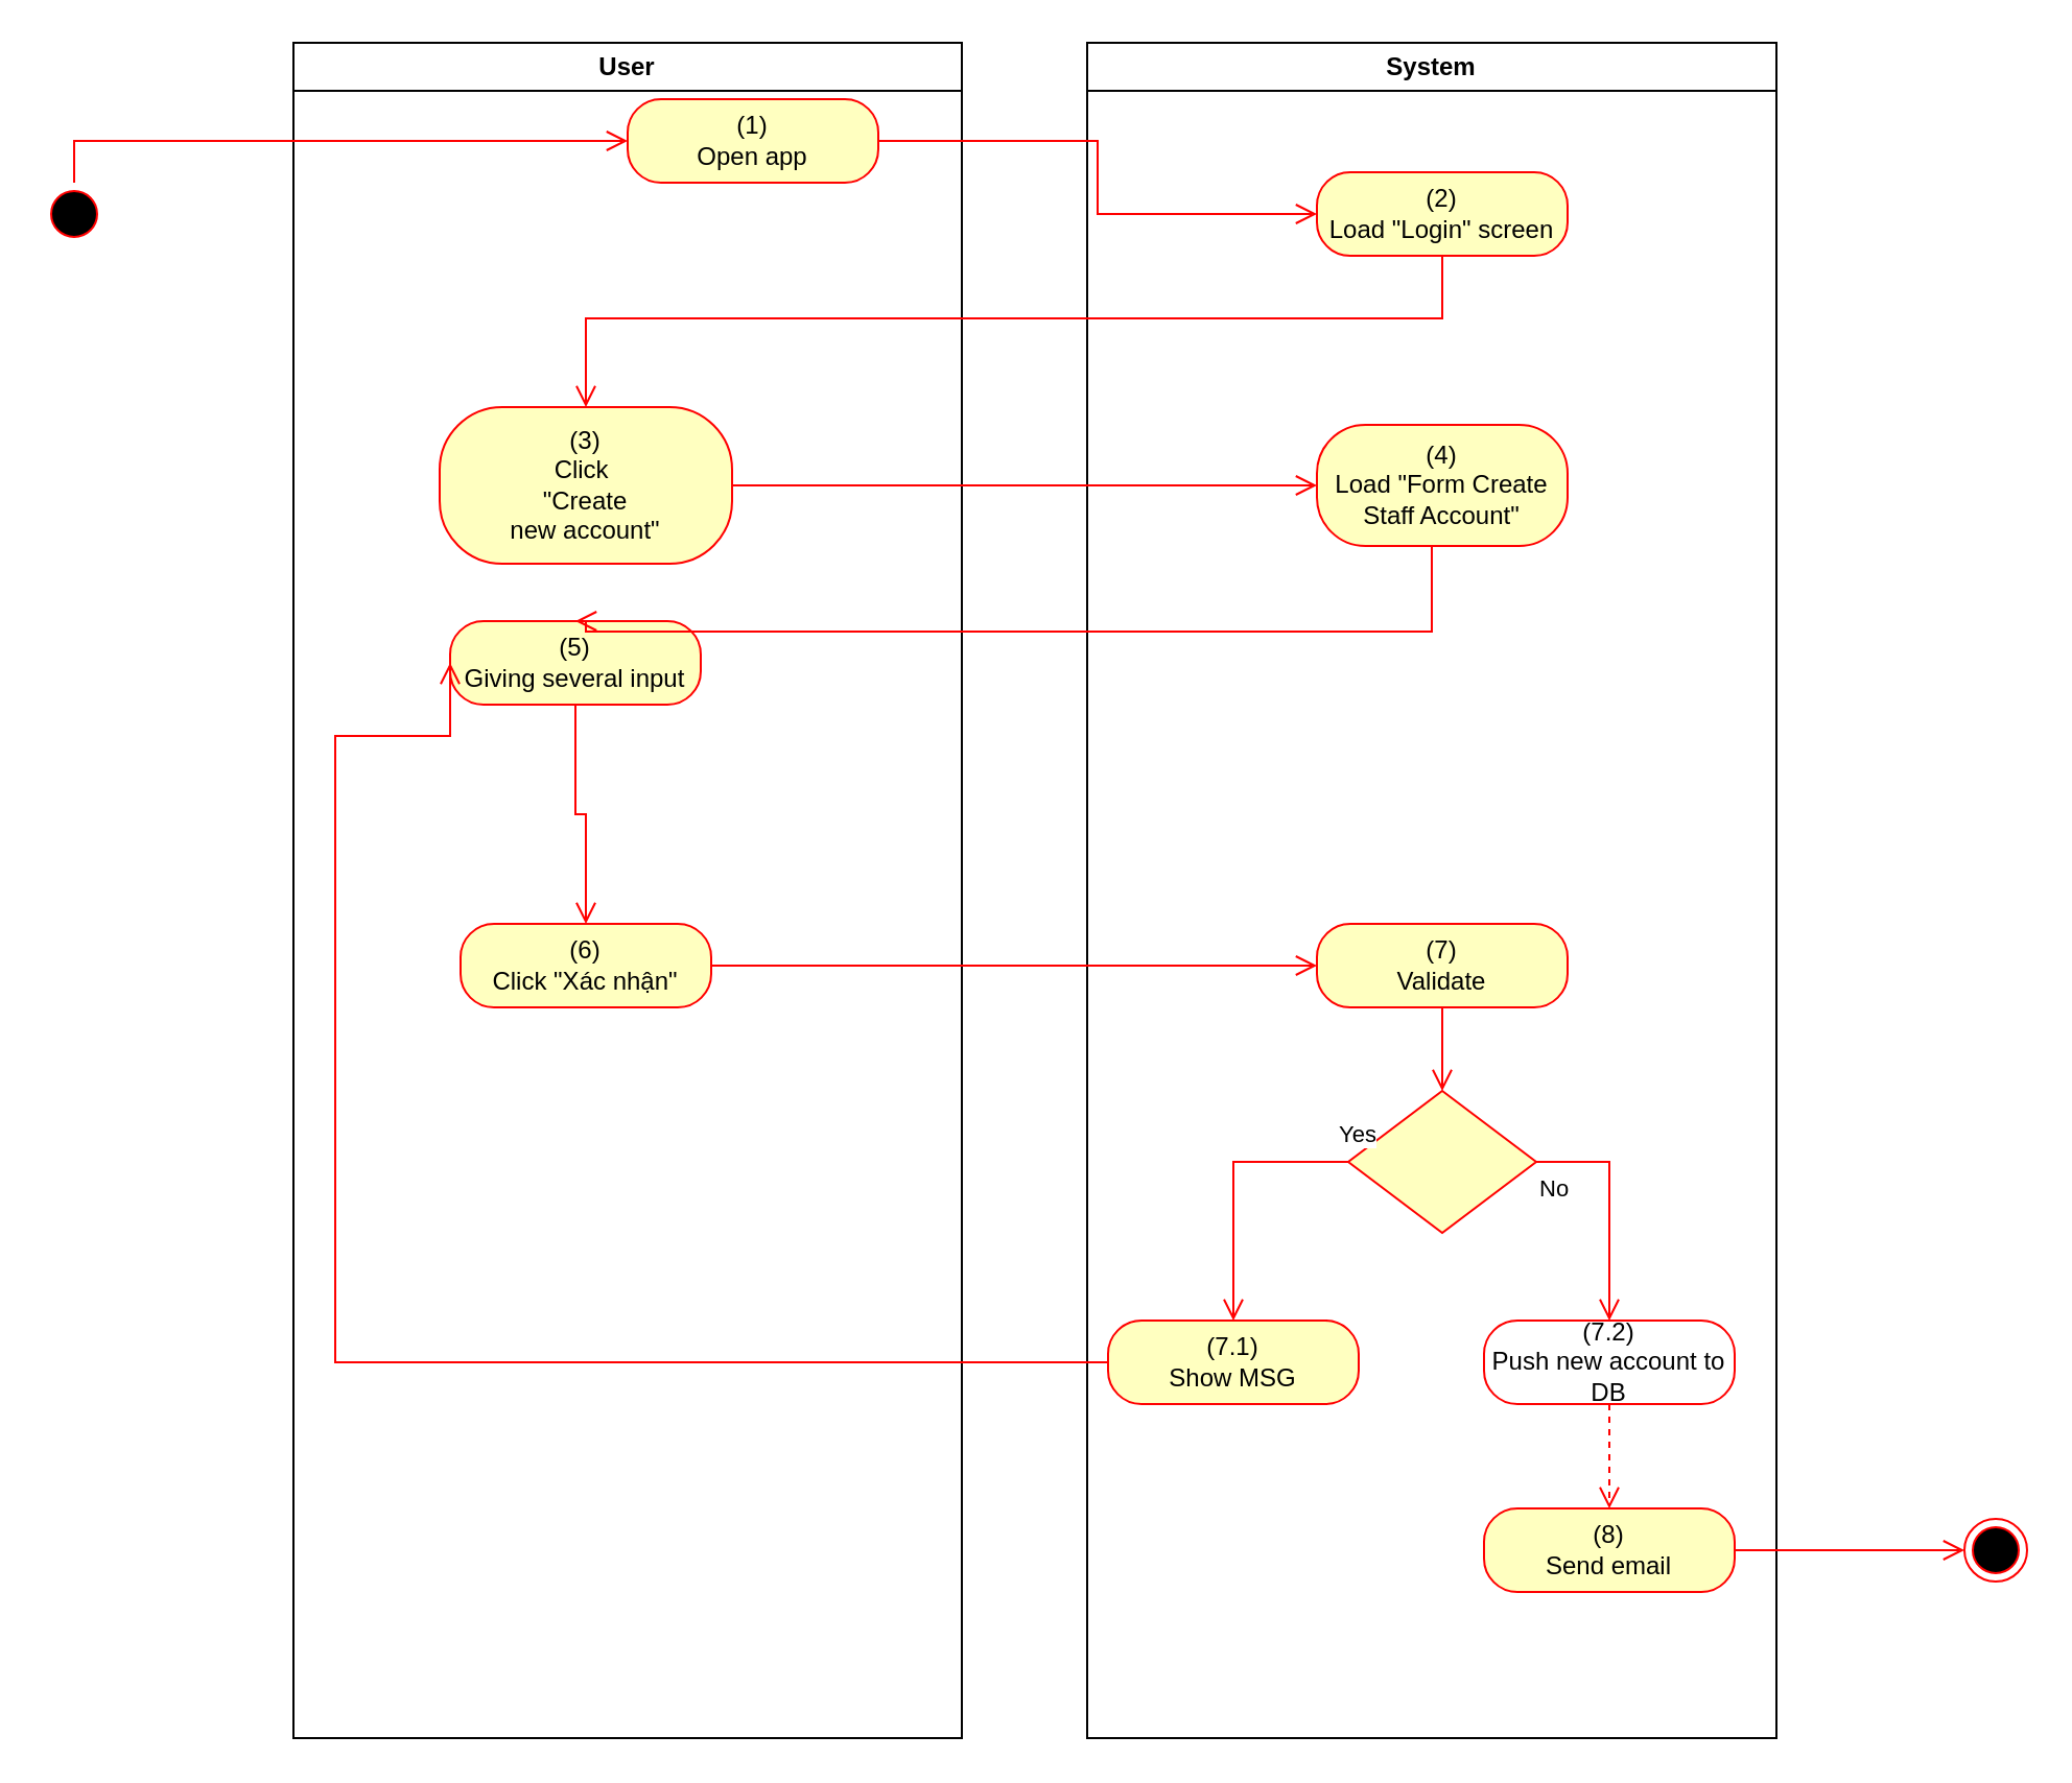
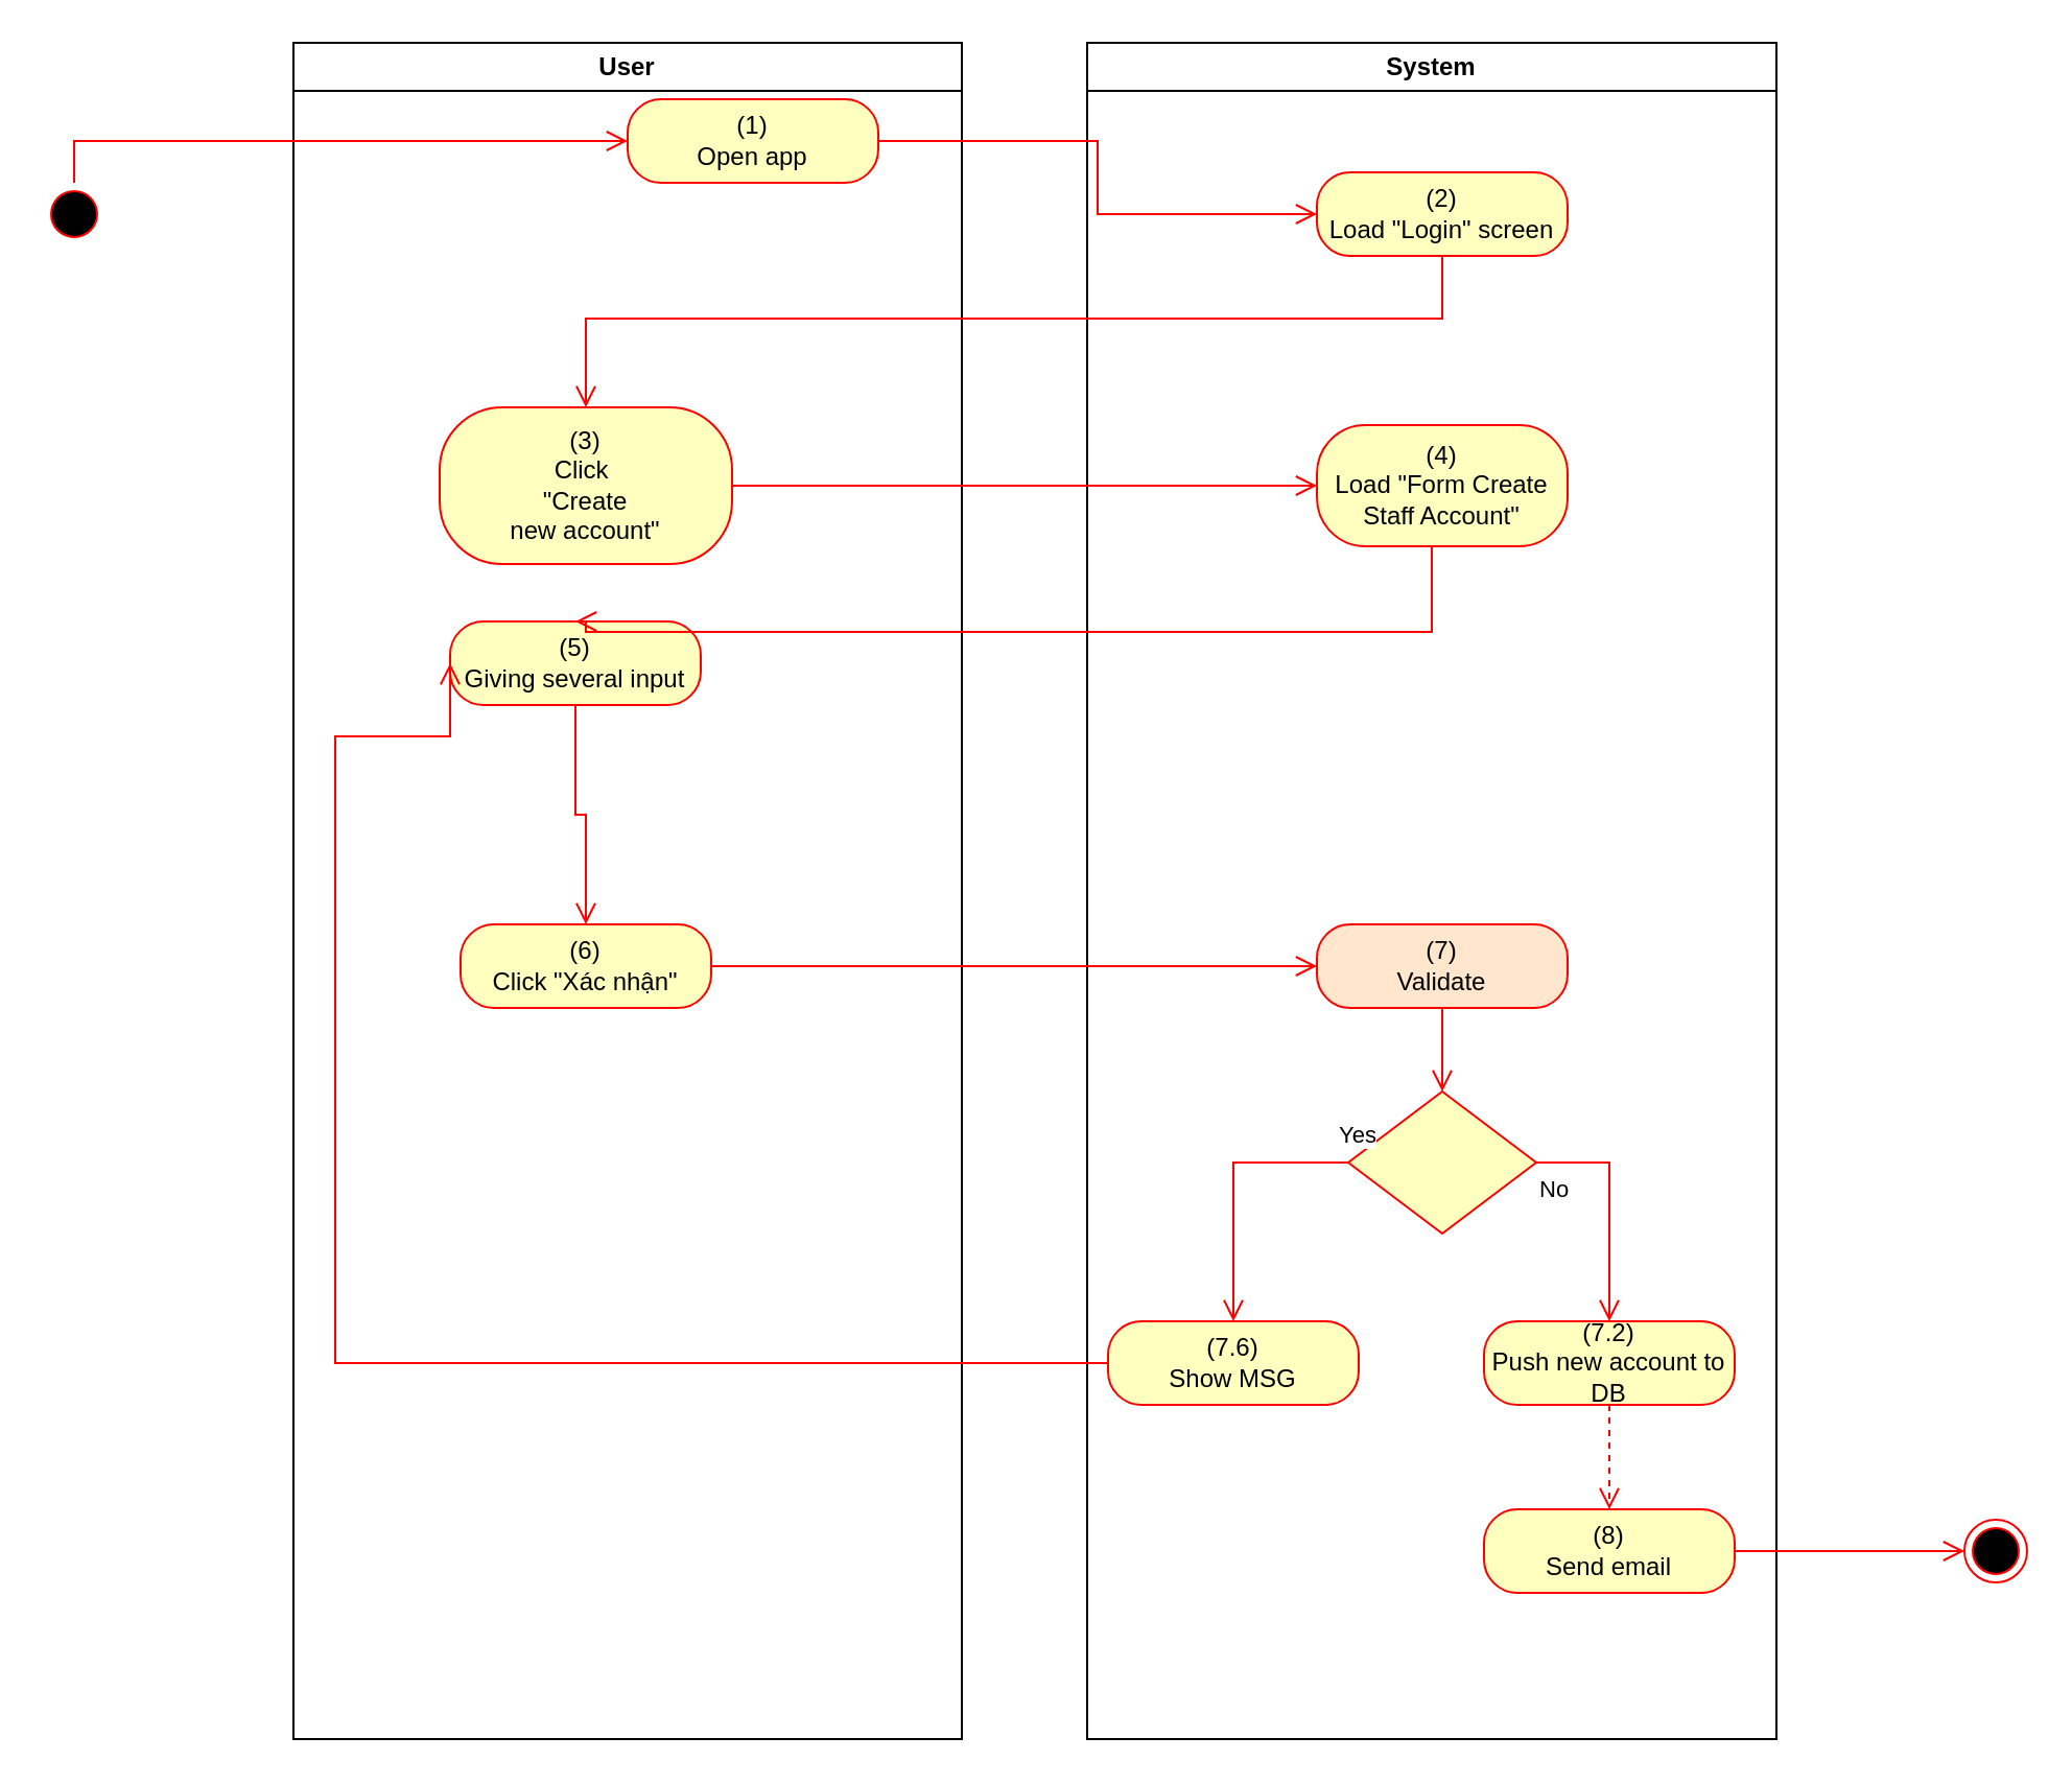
  <mxCell id="0" />
  <mxCell id="1" parent="0" />
  <mxCell id="2" value="User" style="swimlane;whiteSpace=wrap" vertex="1" parent="1"><mxGeometry x="140" y="20" width="320" height="812" as="geometry"><mxRectangle x="120" y="128" width="60" height="23" as="alternateBounds" /></mxGeometry></mxCell>
  <mxCell id="3" value="&lt;span&gt;(3)&lt;br&gt;&lt;/span&gt;&lt;span&gt;Click&amp;nbsp;&lt;/span&gt;&lt;br style=&quot;padding: 0px ; margin: 0px&quot;&gt;&lt;span&gt;&quot;Create&lt;/span&gt;&lt;br style=&quot;padding: 0px ; margin: 0px&quot;&gt;&lt;span&gt;new account&quot;&lt;/span&gt;" style="rounded=1;whiteSpace=wrap;html=1;arcSize=40;fontColor=#000000;fillColor=#ffffc0;strokeColor=#ff0000;" vertex="1" parent="2"><mxGeometry x="70" y="174.5" width="140" height="75" as="geometry" /></mxCell>
  <mxCell id="4" value="(5)&lt;br&gt;Giving several input" style="rounded=1;whiteSpace=wrap;html=1;arcSize=40;fontColor=#000000;fillColor=#ffffc0;strokeColor=#ff0000;" vertex="1" parent="2"><mxGeometry x="75" y="277" width="120" height="40" as="geometry" /></mxCell>
  <mxCell id="5" value="" style="edgeStyle=orthogonalEdgeStyle;html=1;verticalAlign=bottom;endArrow=open;endSize=8;strokeColor=#ff0000;rounded=0;entryX=0.5;entryY=0;entryDx=0;entryDy=0;" edge="1" parent="2" source="4" target="6"><mxGeometry relative="1" as="geometry"><mxPoint x="140" y="335" as="targetPoint" /></mxGeometry></mxCell>
  <mxCell id="6" value="(6)&lt;br&gt;Click &quot;Xác nhận&quot;" style="rounded=1;whiteSpace=wrap;html=1;arcSize=40;fontColor=#000000;fillColor=#ffffc0;strokeColor=#ff0000;" vertex="1" parent="2"><mxGeometry x="80" y="422" width="120" height="40" as="geometry" /></mxCell>
  <mxCell id="7" value="(1)&lt;br&gt;Open app" style="rounded=1;whiteSpace=wrap;html=1;arcSize=40;fontColor=#000000;fillColor=#ffffc0;strokeColor=#ff0000;" vertex="1" parent="2"><mxGeometry x="160" y="27" width="120" height="40" as="geometry" /></mxCell>
  <mxCell id="8" value="System" style="swimlane;whiteSpace=wrap;startSize=23;" vertex="1" parent="1"><mxGeometry x="520" y="20" width="330" height="812" as="geometry" /></mxCell>
  <mxCell id="9" value="(4)&lt;br&gt;Load &quot;Form Create Staff Account&quot;" style="rounded=1;whiteSpace=wrap;html=1;arcSize=40;fontColor=#000000;fillColor=#ffffc0;strokeColor=#ff0000;" vertex="1" parent="8"><mxGeometry x="110" y="183" width="120" height="58" as="geometry" /></mxCell>
- <mxCell id="10" value="(7)&lt;br&gt;Validate" style="rounded=1;whiteSpace=wrap;html=1;arcSize=40;fontColor=#000000;fillColor=#ffffc0;strokeColor=#ff0000;" vertex="1" parent="8"><mxGeometry x="110" y="422" width="120" height="40" as="geometry" /></mxCell>
+ <mxCell id="10" value="(7)&lt;br&gt;Validate" style="rounded=1;whiteSpace=wrap;html=1;arcSize=40;fontColor=#000000;fillColor=#ffe6cc;strokeColor=#ff0000;" vertex="1" parent="8"><mxGeometry x="110" y="422" width="120" height="40" as="geometry" /></mxCell>
  <mxCell id="11" value="" style="edgeStyle=orthogonalEdgeStyle;html=1;verticalAlign=bottom;endArrow=open;endSize=8;strokeColor=#ff0000;rounded=0;entryX=0.5;entryY=0;entryDx=0;entryDy=0;" edge="1" parent="8" source="10" target="12"><mxGeometry relative="1" as="geometry"><mxPoint x="165" y="442" as="targetPoint" /></mxGeometry></mxCell>
  <mxCell id="12" value="" style="rhombus;whiteSpace=wrap;html=1;fillColor=#ffffc0;strokeColor=#ff0000;" vertex="1" parent="8"><mxGeometry x="125" y="502" width="90" height="68" as="geometry" /></mxCell>
  <mxCell id="13" value="No" style="edgeStyle=orthogonalEdgeStyle;html=1;align=left;verticalAlign=top;endArrow=open;endSize=8;strokeColor=#ff0000;rounded=0;entryX=0.5;entryY=0;entryDx=0;entryDy=0;" edge="1" parent="8" source="12" target="14"><mxGeometry x="-1" relative="1" as="geometry"><mxPoint x="170" y="552" as="targetPoint" /><Array as="points"><mxPoint x="250" y="536" /></Array></mxGeometry></mxCell>
- <mxCell id="14" value="(7.2)&lt;br&gt;Push new account to DB" style="rounded=1;whiteSpace=wrap;html=1;arcSize=40;fontColor=#000000;fillColor=#ffffff;strokeColor=#ff0000;" vertex="1" parent="8"><mxGeometry x="190" y="612" width="120" height="40" as="geometry" /></mxCell>
+ <mxCell id="14" value="(7.2)&lt;br&gt;Push new account to DB" style="rounded=1;whiteSpace=wrap;html=1;arcSize=40;fontColor=#000000;fillColor=#ffffc0;strokeColor=#ff0000;" vertex="1" parent="8"><mxGeometry x="190" y="612" width="120" height="40" as="geometry" /></mxCell>
  <mxCell id="15" value="(8)&lt;br&gt;Send email" style="rounded=1;whiteSpace=wrap;html=1;arcSize=40;fontColor=#000000;fillColor=#ffffc0;strokeColor=#ff0000;" vertex="1" parent="8"><mxGeometry x="190" y="702" width="120" height="40" as="geometry" /></mxCell>
  <mxCell id="16" value="" style="edgeStyle=orthogonalEdgeStyle;html=1;verticalAlign=bottom;endArrow=open;endSize=8;strokeColor=#ff0000;rounded=0;exitX=0.5;exitY=1;exitDx=0;exitDy=0;entryX=0.5;entryY=0;entryDx=0;entryDy=0;dashed=1;" edge="1" parent="8" source="14" target="15"><mxGeometry relative="1" as="geometry"><mxPoint x="170" y="642" as="targetPoint" /></mxGeometry></mxCell>
  <mxCell id="17" value="(2)&lt;br&gt;Load &quot;Login&quot; screen" style="rounded=1;whiteSpace=wrap;html=1;arcSize=40;fontColor=#000000;fillColor=#ffffc0;strokeColor=#ff0000;" vertex="1" parent="8"><mxGeometry x="110" y="62" width="120" height="40" as="geometry" /></mxCell>
- <mxCell id="18" value="(7.1)&lt;br&gt;Show MSG" style="rounded=1;whiteSpace=wrap;html=1;arcSize=40;fontColor=#000000;fillColor=#ffffc0;strokeColor=#ff0000;" vertex="1" parent="8"><mxGeometry x="10" y="612" width="120" height="40" as="geometry" /></mxCell>
+ <mxCell id="18" value="(7.6)&lt;br&gt;Show MSG" style="rounded=1;whiteSpace=wrap;html=1;arcSize=40;fontColor=#000000;fillColor=#ffffc0;strokeColor=#ff0000;" vertex="1" parent="8"><mxGeometry x="10" y="612" width="120" height="40" as="geometry" /></mxCell>
  <mxCell id="19" value="Yes" style="edgeStyle=orthogonalEdgeStyle;html=1;align=left;verticalAlign=bottom;endArrow=open;endSize=8;strokeColor=#ff0000;rounded=0;" edge="1" parent="8" source="12" target="18"><mxGeometry x="-0.91" y="-4" relative="1" as="geometry"><mxPoint x="70" y="602" as="targetPoint" /><Array as="points"><mxPoint x="70" y="536" /><mxPoint x="70" y="602" /></Array><mxPoint as="offset" /></mxGeometry></mxCell>
  <mxCell id="20" value="" style="ellipse;html=1;shape=startState;fillColor=#000000;strokeColor=#ff0000;" vertex="1" parent="1"><mxGeometry x="20" y="87" width="30" height="30" as="geometry" /></mxCell>
  <mxCell id="21" value="" style="edgeStyle=orthogonalEdgeStyle;html=1;verticalAlign=bottom;endArrow=open;endSize=8;strokeColor=#ff0000;rounded=0;entryX=0;entryY=0.5;entryDx=0;entryDy=0;" edge="1" parent="1" source="20" target="7"><mxGeometry relative="1" as="geometry"><mxPoint x="200" y="145" as="targetPoint" /><Array as="points"><mxPoint x="35" y="102" /></Array></mxGeometry></mxCell>
  <mxCell id="22" value="" style="edgeStyle=orthogonalEdgeStyle;html=1;verticalAlign=bottom;endArrow=open;endSize=8;strokeColor=#ff0000;rounded=0;entryX=0;entryY=0.5;entryDx=0;entryDy=0;" edge="1" parent="1" source="3" target="9"><mxGeometry relative="1" as="geometry"><mxPoint x="600" y="163" as="targetPoint" /></mxGeometry></mxCell>
  <mxCell id="23" value="" style="edgeStyle=orthogonalEdgeStyle;html=1;verticalAlign=bottom;endArrow=open;endSize=8;strokeColor=#ff0000;rounded=0;entryX=0.5;entryY=0;entryDx=0;entryDy=0;" edge="1" parent="1" source="9" target="4"><mxGeometry relative="1" as="geometry"><mxPoint x="685" y="242" as="targetPoint" /><Array as="points"><mxPoint x="685" y="302" /><mxPoint x="280" y="302" /></Array></mxGeometry></mxCell>
  <mxCell id="24" value="" style="edgeStyle=orthogonalEdgeStyle;html=1;verticalAlign=bottom;endArrow=open;endSize=8;strokeColor=#ff0000;rounded=0;entryX=0;entryY=0.5;entryDx=0;entryDy=0;" edge="1" parent="1" source="6" target="10"><mxGeometry relative="1" as="geometry"><mxPoint x="280" y="462" as="targetPoint" /></mxGeometry></mxCell>
  <mxCell id="25" value="" style="ellipse;html=1;shape=endState;fillColor=#000000;strokeColor=#ff0000;" vertex="1" parent="1"><mxGeometry x="940" y="727" width="30" height="30" as="geometry" /></mxCell>
  <mxCell id="26" value="" style="edgeStyle=orthogonalEdgeStyle;html=1;verticalAlign=bottom;endArrow=open;endSize=8;strokeColor=#ff0000;rounded=0;exitX=1;exitY=0.5;exitDx=0;exitDy=0;entryX=0;entryY=0.5;entryDx=0;entryDy=0;" edge="1" parent="1" source="15" target="25"><mxGeometry relative="1" as="geometry"><mxPoint x="820" y="652" as="targetPoint" /><mxPoint x="820" y="592" as="sourcePoint" /></mxGeometry></mxCell>
  <mxCell id="27" value="" style="edgeStyle=orthogonalEdgeStyle;html=1;verticalAlign=bottom;endArrow=open;endSize=8;strokeColor=#ff0000;rounded=0;entryX=0;entryY=0.5;entryDx=0;entryDy=0;" edge="1" source="7" parent="1" target="17"><mxGeometry relative="1" as="geometry"><mxPoint x="280" y="182" as="targetPoint" /></mxGeometry></mxCell>
  <mxCell id="28" value="" style="edgeStyle=orthogonalEdgeStyle;html=1;verticalAlign=bottom;endArrow=open;endSize=8;strokeColor=#ff0000;rounded=0;entryX=0.5;entryY=0;entryDx=0;entryDy=0;" edge="1" source="17" parent="1" target="3"><mxGeometry relative="1" as="geometry"><mxPoint x="690" y="182" as="targetPoint" /><Array as="points"><mxPoint x="690" y="152" /><mxPoint x="280" y="152" /></Array></mxGeometry></mxCell>
  <mxCell id="29" value="" style="edgeStyle=orthogonalEdgeStyle;html=1;verticalAlign=bottom;endArrow=open;endSize=8;strokeColor=#ff0000;rounded=0;exitX=0;exitY=0.5;exitDx=0;exitDy=0;entryX=0;entryY=0.5;entryDx=0;entryDy=0;" edge="1" source="18" parent="1" target="4"><mxGeometry relative="1" as="geometry"><mxPoint x="420" y="532" as="targetPoint" /><mxPoint x="420" y="472" as="sourcePoint" /><Array as="points"><mxPoint x="160" y="652" /><mxPoint x="160" y="352" /></Array></mxGeometry></mxCell>
